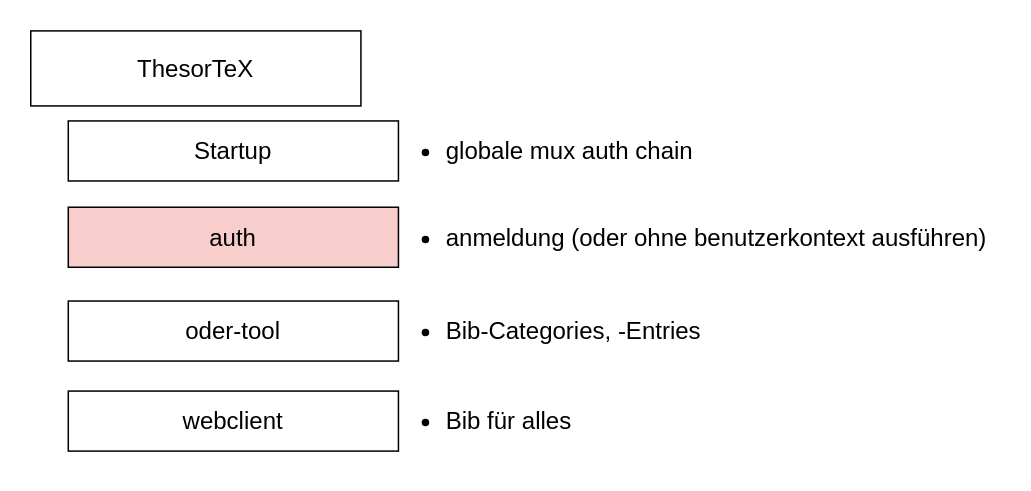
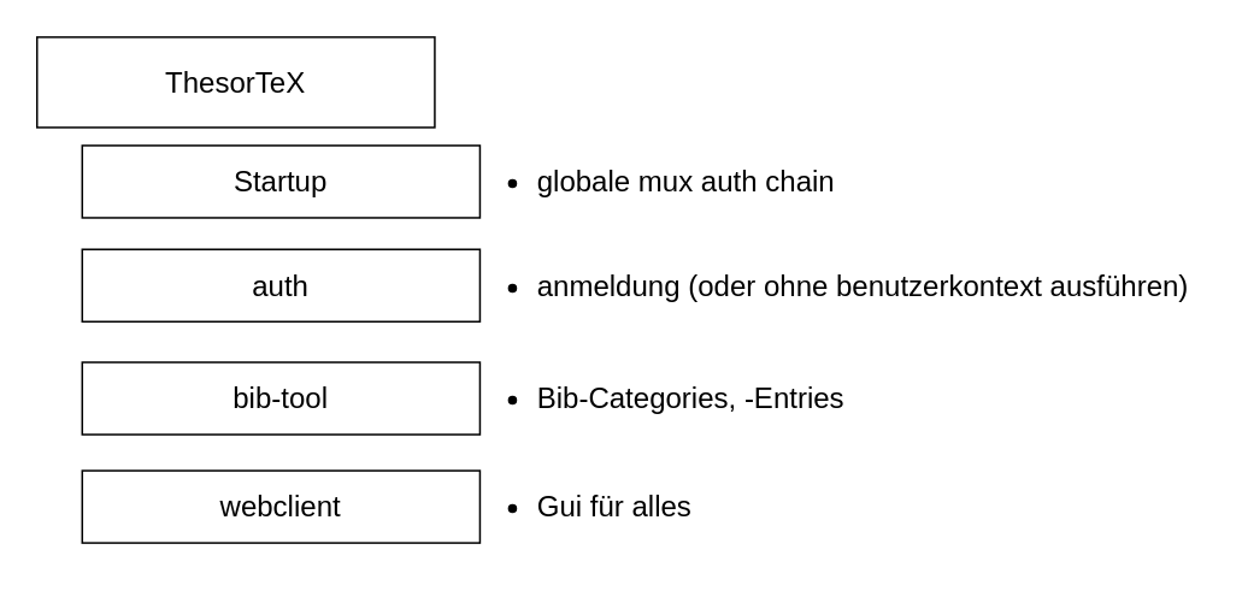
  <mxCell id="0" />
  <mxCell id="1" parent="0" />
  <mxCell id="2" value="&lt;font style=&quot;font-size: 16px;&quot;&gt;ThesorTeX&lt;/font&gt;" style="rounded=0;whiteSpace=wrap;html=1;" vertex="1" parent="1"><mxGeometry x="20" y="20" width="220" height="50" as="geometry" /></mxCell>
  <mxCell id="3" value="&lt;div style=&quot;&quot;&gt;&lt;span style=&quot;font-size: 16px; background-color: initial;&quot;&gt;Startup&lt;/span&gt;&lt;/div&gt;" style="rounded=0;whiteSpace=wrap;html=1;align=center;" vertex="1" parent="1"><mxGeometry x="45" y="80" width="220" height="40" as="geometry" /></mxCell>
  <mxCell id="4" value="&lt;ul&gt;&lt;li&gt;globale mux auth chain&lt;/li&gt;&lt;/ul&gt;" style="text;html=1;strokeColor=none;fillColor=none;align=left;verticalAlign=middle;whiteSpace=wrap;rounded=0;fontSize=16;" vertex="1" parent="1"><mxGeometry x="255" y="62.5" width="310" height="75" as="geometry" /></mxCell>
- <mxCell id="5" value="&lt;div style=&quot;&quot;&gt;&lt;span style=&quot;font-size: 16px; background-color: initial;&quot;&gt;auth&lt;/span&gt;&lt;/div&gt;" style="rounded=0;whiteSpace=wrap;html=1;align=center;fillColor=#f8cecc;" vertex="1" parent="1"><mxGeometry x="45" y="137.5" width="220" height="40" as="geometry" /></mxCell>
+ <mxCell id="5" value="&lt;div style=&quot;&quot;&gt;&lt;span style=&quot;font-size: 16px; background-color: initial;&quot;&gt;auth&lt;/span&gt;&lt;/div&gt;" style="rounded=0;whiteSpace=wrap;html=1;align=center;" vertex="1" parent="1"><mxGeometry x="45" y="137.5" width="220" height="40" as="geometry" /></mxCell>
  <mxCell id="6" value="&lt;ul&gt;&lt;li&gt;anmeldung (oder ohne benutzerkontext ausführen)&lt;/li&gt;&lt;/ul&gt;" style="text;html=1;strokeColor=none;fillColor=none;align=left;verticalAlign=middle;whiteSpace=wrap;rounded=0;fontSize=16;" vertex="1" parent="1"><mxGeometry x="255" y="132.5" width="410" height="50" as="geometry" /></mxCell>
- <mxCell id="7" value="&lt;div style=&quot;&quot;&gt;&lt;span style=&quot;font-size: 16px; background-color: initial;&quot;&gt;oder-tool&lt;/span&gt;&lt;/div&gt;" style="rounded=0;whiteSpace=wrap;html=1;align=center;" vertex="1" parent="1"><mxGeometry x="45" y="200" width="220" height="40" as="geometry" /></mxCell>
+ <mxCell id="7" value="&lt;div style=&quot;&quot;&gt;&lt;span style=&quot;font-size: 16px; background-color: initial;&quot;&gt;bib-tool&lt;/span&gt;&lt;/div&gt;" style="rounded=0;whiteSpace=wrap;html=1;align=center;" vertex="1" parent="1"><mxGeometry x="45" y="200" width="220" height="40" as="geometry" /></mxCell>
  <mxCell id="8" value="&lt;div style=&quot;&quot;&gt;&lt;span style=&quot;font-size: 16px; background-color: initial;&quot;&gt;webclient&lt;/span&gt;&lt;/div&gt;" style="rounded=0;whiteSpace=wrap;html=1;align=center;" vertex="1" parent="1"><mxGeometry x="45" y="260" width="220" height="40" as="geometry" /></mxCell>
  <mxCell id="9" value="&lt;ul&gt;&lt;li&gt;Bib-Categories, -Entries&lt;/li&gt;&lt;/ul&gt;" style="text;html=1;strokeColor=none;fillColor=none;align=left;verticalAlign=middle;whiteSpace=wrap;rounded=0;fontSize=16;" vertex="1" parent="1"><mxGeometry x="255" y="195" width="410" height="50" as="geometry" /></mxCell>
- <mxCell id="10" value="&lt;ul&gt;&lt;li&gt;Bib für alles&lt;/li&gt;&lt;/ul&gt;" style="text;html=1;strokeColor=none;fillColor=none;align=left;verticalAlign=middle;whiteSpace=wrap;rounded=0;fontSize=16;" vertex="1" parent="1"><mxGeometry x="255" y="255" width="410" height="50" as="geometry" /></mxCell>
+ <mxCell id="10" value="&lt;ul&gt;&lt;li&gt;Gui für alles&lt;/li&gt;&lt;/ul&gt;" style="text;html=1;strokeColor=none;fillColor=none;align=left;verticalAlign=middle;whiteSpace=wrap;rounded=0;fontSize=16;" vertex="1" parent="1"><mxGeometry x="255" y="255" width="410" height="50" as="geometry" /></mxCell>
